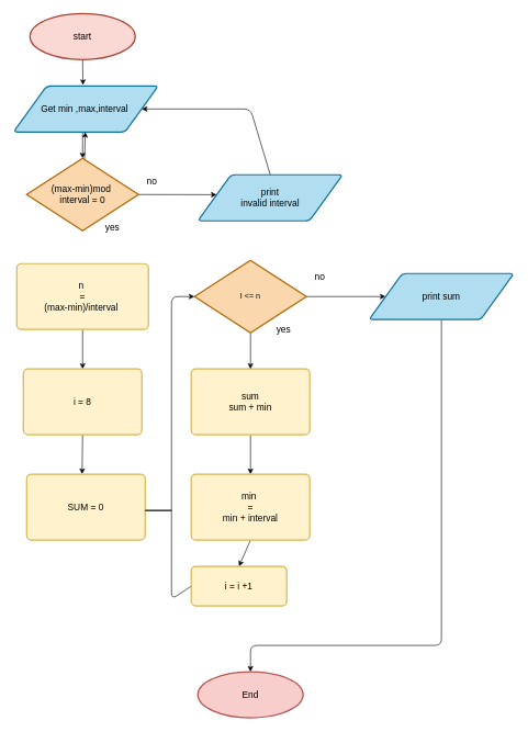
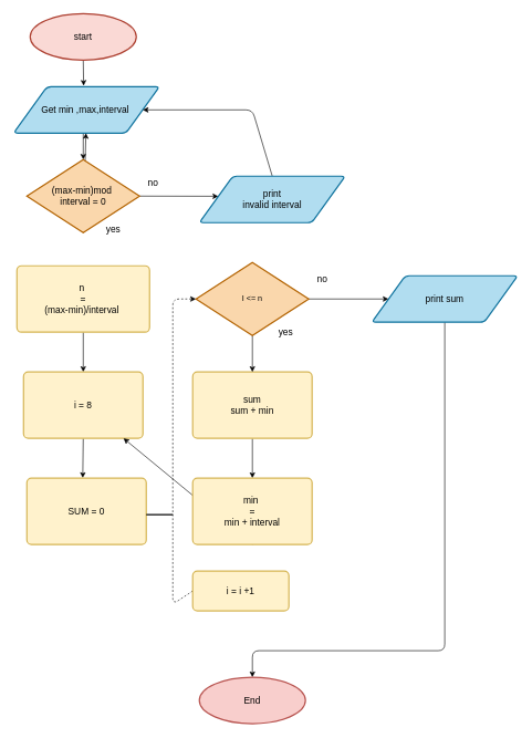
  <mxCell id="0" />
  <mxCell id="1" parent="0" />
  <mxCell id="2" style="edgeStyle=none;html=1;exitX=0.5;exitY=1;exitDx=0;exitDy=0;exitPerimeter=0;entryX=0.48;entryY=-0.019;entryDx=0;entryDy=0;entryPerimeter=0;fontSize=14;fontColor=#000000;strokeColor=#000000;" edge="1" parent="1" source="3" target="5"><mxGeometry relative="1" as="geometry" /></mxCell>
  <mxCell id="3" value="&lt;font style=&quot;font-size: 14px&quot; color=&quot;#000000&quot;&gt;start&lt;/font&gt;" style="strokeWidth=2;html=1;shape=mxgraph.flowchart.start_1;whiteSpace=wrap;fillColor=#fad9d5;strokeColor=#ae4132;" vertex="1" parent="1"><mxGeometry x="45" y="20" width="160" height="70" as="geometry" /></mxCell>
  <mxCell id="4" style="edgeStyle=none;html=1;entryX=0.5;entryY=0;entryDx=0;entryDy=0;entryPerimeter=0;fontSize=14;fontColor=#000000;strokeColor=#000000;" edge="1" parent="1" target="8"><mxGeometry relative="1" as="geometry"><mxPoint x="125" y="200" as="sourcePoint" /></mxGeometry></mxCell>
  <mxCell id="5" value="&lt;font style=&quot;font-size: 14px&quot; color=&quot;#000000&quot;&gt;Get min ,max,interval&amp;nbsp;&lt;/font&gt;" style="shape=parallelogram;html=1;strokeWidth=2;perimeter=parallelogramPerimeter;whiteSpace=wrap;rounded=1;arcSize=12;size=0.23;fillColor=#b1ddf0;strokeColor=#10739e;" vertex="1" parent="1"><mxGeometry x="20" y="130" width="220" height="70" as="geometry" /></mxCell>
  <mxCell id="6" style="edgeStyle=none;html=1;exitX=1;exitY=0.5;exitDx=0;exitDy=0;exitPerimeter=0;entryX=0.13;entryY=0.432;entryDx=0;entryDy=0;fontSize=14;strokeColor=#000000;entryPerimeter=0;" edge="1" parent="1" source="8" target="21"><mxGeometry relative="1" as="geometry" /></mxCell>
  <mxCell id="7" style="edgeStyle=none;html=1;exitX=0.5;exitY=1;exitDx=0;exitDy=0;exitPerimeter=0;fontSize=14;fontColor=#000000;strokeColor=#000000;" edge="1" parent="1" source="8" target="5"><mxGeometry relative="1" as="geometry" /></mxCell>
  <mxCell id="8" value="&lt;font style=&quot;font-size: 14px&quot; color=&quot;#000000&quot;&gt;(max-min)mod&amp;nbsp;&lt;br&gt;interval = 0&lt;/font&gt;" style="strokeWidth=2;html=1;shape=mxgraph.flowchart.decision;whiteSpace=wrap;fillColor=#fad7ac;strokeColor=#b46504;" vertex="1" parent="1"><mxGeometry x="40" y="240" width="170" height="110" as="geometry" /></mxCell>
  <mxCell id="9" style="edgeStyle=none;html=1;exitX=0.5;exitY=1;exitDx=0;exitDy=0;entryX=0.5;entryY=0;entryDx=0;entryDy=0;fontSize=14;fontColor=#000000;strokeColor=#000000;" edge="1" parent="1" source="10" target="12"><mxGeometry relative="1" as="geometry" /></mxCell>
  <mxCell id="10" value="&lt;font color=&quot;#000000&quot; style=&quot;font-size: 14px&quot;&gt;n&amp;nbsp;&lt;br&gt;=&lt;br&gt;(max-min)/interval&amp;nbsp;&lt;/font&gt;" style="rounded=1;whiteSpace=wrap;html=1;absoluteArcSize=1;arcSize=14;strokeWidth=2;fillColor=#fff2cc;strokeColor=#d6b656;" vertex="1" parent="1"><mxGeometry x="25" y="400" width="200" height="100" as="geometry" /></mxCell>
  <mxCell id="11" style="edgeStyle=none;html=1;exitX=0.5;exitY=1;exitDx=0;exitDy=0;entryX=0.468;entryY=-0.003;entryDx=0;entryDy=0;entryPerimeter=0;fontSize=14;fontColor=#000000;strokeColor=#000000;" edge="1" parent="1" source="12" target="13"><mxGeometry relative="1" as="geometry" /></mxCell>
  <mxCell id="12" value="&lt;font color=&quot;#000000&quot; style=&quot;font-size: 14px&quot;&gt;i = 8&lt;/font&gt;" style="rounded=1;whiteSpace=wrap;html=1;absoluteArcSize=1;arcSize=14;strokeWidth=2;fillColor=#fff2cc;strokeColor=#d6b656;" vertex="1" parent="1"><mxGeometry x="35" y="560" width="180" height="100" as="geometry" /></mxCell>
  <mxCell id="13" value="&lt;font color=&quot;#000000&quot; style=&quot;font-size: 14px&quot;&gt;SUM = 0&lt;/font&gt;" style="rounded=1;whiteSpace=wrap;html=1;absoluteArcSize=1;arcSize=14;strokeWidth=2;fillColor=#fff2cc;strokeColor=#d6b656;" vertex="1" parent="1"><mxGeometry x="40" y="720" width="180" height="100" as="geometry" /></mxCell>
  <mxCell id="14" style="edgeStyle=none;html=1;exitX=0.5;exitY=1;exitDx=0;exitDy=0;entryX=0.5;entryY=0;entryDx=0;entryDy=0;fontSize=14;fontColor=#000000;strokeColor=#000000;" edge="1" parent="1" source="15" target="17"><mxGeometry relative="1" as="geometry" /></mxCell>
  <mxCell id="15" value="&lt;font color=&quot;#000000&quot; style=&quot;font-size: 14px&quot;&gt;sum&lt;br&gt;sum + min&lt;/font&gt;" style="rounded=1;whiteSpace=wrap;html=1;absoluteArcSize=1;arcSize=14;strokeWidth=2;fillColor=#fff2cc;strokeColor=#d6b656;" vertex="1" parent="1"><mxGeometry x="290" y="560" width="180" height="100" as="geometry" /></mxCell>
- <mxCell id="16" style="edgeStyle=none;html=1;exitX=0.5;exitY=1;exitDx=0;exitDy=0;entryX=0.5;entryY=0;entryDx=0;entryDy=0;fontSize=14;fontColor=#000000;strokeColor=#000000;" edge="1" parent="1" source="17" target="19"><mxGeometry relative="1" as="geometry" /></mxCell>
+ <mxCell id="16" style="edgeStyle=none;html=1;exitX=0.5;exitY=1;exitDx=0;exitDy=0;fontSize=14;fontColor=#000000;strokeColor=#000000;" edge="1" parent="1" source="17" target="12"><mxGeometry relative="1" as="geometry" /></mxCell>
  <mxCell id="17" value="&lt;font color=&quot;#000000&quot; style=&quot;font-size: 14px&quot;&gt;min&amp;nbsp;&lt;br&gt;=&lt;br&gt;min + interval&lt;/font&gt;" style="rounded=1;whiteSpace=wrap;html=1;absoluteArcSize=1;arcSize=14;strokeWidth=2;fillColor=#fff2cc;strokeColor=#d6b656;" vertex="1" parent="1"><mxGeometry x="290" y="720" width="180" height="100" as="geometry" /></mxCell>
- <mxCell id="18" style="edgeStyle=none;html=1;exitX=0;exitY=0.5;exitDx=0;exitDy=0;entryX=0;entryY=0.5;entryDx=0;entryDy=0;entryPerimeter=0;fontSize=14;fontColor=#000000;strokeColor=#000000;" edge="1" parent="1" source="19" target="24"><mxGeometry relative="1" as="geometry"><Array as="points"><mxPoint x="260" y="910" /><mxPoint x="260" y="450" /></Array></mxGeometry></mxCell>
+ <mxCell id="18" style="edgeStyle=none;html=1;exitX=0;exitY=0.5;exitDx=0;exitDy=0;entryX=0;entryY=0.5;entryDx=0;entryDy=0;entryPerimeter=0;fontSize=14;fontColor=#000000;strokeColor=#000000;dashed=1;" edge="1" parent="1" source="19" target="24"><mxGeometry relative="1" as="geometry"><Array as="points"><mxPoint x="260" y="910" /><mxPoint x="260" y="450" /></Array></mxGeometry></mxCell>
  <mxCell id="19" value="&lt;font color=&quot;#000000&quot; style=&quot;font-size: 14px&quot;&gt;i = i +1&lt;/font&gt;" style="rounded=1;whiteSpace=wrap;html=1;absoluteArcSize=1;arcSize=14;strokeWidth=2;fillColor=#fff2cc;strokeColor=#d6b656;" vertex="1" parent="1"><mxGeometry x="290" y="860" width="145" height="60" as="geometry" /></mxCell>
  <mxCell id="20" style="edgeStyle=none;html=1;exitX=0.5;exitY=0;exitDx=0;exitDy=0;entryX=1;entryY=0.5;entryDx=0;entryDy=0;fontSize=14;fontColor=#000000;strokeColor=#000000;" edge="1" parent="1" source="21" target="5"><mxGeometry relative="1" as="geometry"><Array as="points"><mxPoint x="380" y="165" /></Array></mxGeometry></mxCell>
  <mxCell id="21" value="&lt;font color=&quot;#000000&quot; style=&quot;font-size: 14px&quot;&gt;print&lt;br&gt;invalid interval&lt;/font&gt;" style="shape=parallelogram;html=1;strokeWidth=2;perimeter=parallelogramPerimeter;whiteSpace=wrap;rounded=1;arcSize=12;size=0.23;fillColor=#b1ddf0;strokeColor=#10739e;" vertex="1" parent="1"><mxGeometry x="300" y="265" width="220" height="70" as="geometry" /></mxCell>
  <mxCell id="22" style="edgeStyle=none;html=1;exitX=0.5;exitY=1;exitDx=0;exitDy=0;exitPerimeter=0;entryX=0.5;entryY=0;entryDx=0;entryDy=0;fontSize=14;fontColor=#000000;strokeColor=#000000;" edge="1" parent="1" source="24" target="15"><mxGeometry relative="1" as="geometry" /></mxCell>
  <mxCell id="23" style="edgeStyle=none;html=1;exitX=1;exitY=0.5;exitDx=0;exitDy=0;exitPerimeter=0;entryX=0;entryY=0.5;entryDx=0;entryDy=0;fontSize=14;fontColor=#000000;strokeColor=#000000;" edge="1" parent="1" source="24" target="26"><mxGeometry relative="1" as="geometry" /></mxCell>
  <mxCell id="24" value="&lt;font color=&quot;#000000&quot;&gt;I &amp;lt;= n&lt;/font&gt;" style="strokeWidth=2;html=1;shape=mxgraph.flowchart.decision;whiteSpace=wrap;fillColor=#fad7ac;strokeColor=#b46504;" vertex="1" parent="1"><mxGeometry x="295" y="395" width="170" height="110" as="geometry" /></mxCell>
  <mxCell id="25" style="edgeStyle=none;html=1;exitX=0.5;exitY=1;exitDx=0;exitDy=0;entryX=0.5;entryY=0;entryDx=0;entryDy=0;entryPerimeter=0;fontSize=14;fontColor=#000000;strokeColor=#000000;" edge="1" parent="1" source="26" target="27"><mxGeometry relative="1" as="geometry"><Array as="points"><mxPoint x="670" y="980" /><mxPoint x="380" y="980" /></Array></mxGeometry></mxCell>
  <mxCell id="26" value="&lt;font color=&quot;#000000&quot; style=&quot;font-size: 14px&quot;&gt;print sum&lt;/font&gt;" style="shape=parallelogram;html=1;strokeWidth=2;perimeter=parallelogramPerimeter;whiteSpace=wrap;rounded=1;arcSize=12;size=0.23;fillColor=#b1ddf0;strokeColor=#10739e;" vertex="1" parent="1"><mxGeometry x="560" y="415" width="220" height="70" as="geometry" /></mxCell>
  <mxCell id="27" value="&lt;font color=&quot;#000000&quot; style=&quot;font-size: 14px&quot;&gt;End&lt;/font&gt;" style="strokeWidth=2;html=1;shape=mxgraph.flowchart.start_1;whiteSpace=wrap;fillColor=#f8cecc;strokeColor=#b85450;" vertex="1" parent="1"><mxGeometry x="300" y="1020" width="160" height="70" as="geometry" /></mxCell>
  <mxCell id="28" value="&lt;font color=&quot;#000000&quot;&gt;no&lt;/font&gt;" style="text;html=1;resizable=0;autosize=1;align=center;verticalAlign=middle;points=[];fillColor=none;strokeColor=none;rounded=0;fontSize=14;" vertex="1" parent="1"><mxGeometry x="215" y="265" width="30" height="20" as="geometry" /></mxCell>
  <mxCell id="29" value="yes" style="text;html=1;resizable=0;autosize=1;align=center;verticalAlign=middle;points=[];fillColor=none;strokeColor=none;rounded=0;labelBackgroundColor=#FFFFFF;fontSize=14;fontColor=#000000;" vertex="1" parent="1"><mxGeometry x="150" y="335" width="40" height="20" as="geometry" /></mxCell>
  <mxCell id="30" value="no" style="text;html=1;resizable=0;autosize=1;align=center;verticalAlign=middle;points=[];fillColor=none;strokeColor=none;rounded=0;labelBackgroundColor=#FFFFFF;fontSize=14;fontColor=#000000;" vertex="1" parent="1"><mxGeometry x="470" y="410" width="30" height="20" as="geometry" /></mxCell>
  <mxCell id="31" value="" style="line;strokeWidth=2;direction=west;html=1;labelBackgroundColor=#FFFFFF;fontSize=14;strokeColor=#000000;" vertex="1" parent="1"><mxGeometry x="220" y="770" width="40" height="10" as="geometry" /></mxCell>
  <mxCell id="32" value="yes" style="text;html=1;resizable=0;autosize=1;align=center;verticalAlign=middle;points=[];fillColor=none;strokeColor=none;rounded=0;labelBackgroundColor=#FFFFFF;fontSize=14;fontColor=#000000;" vertex="1" parent="1"><mxGeometry x="410" y="490" width="40" height="20" as="geometry" /></mxCell>
